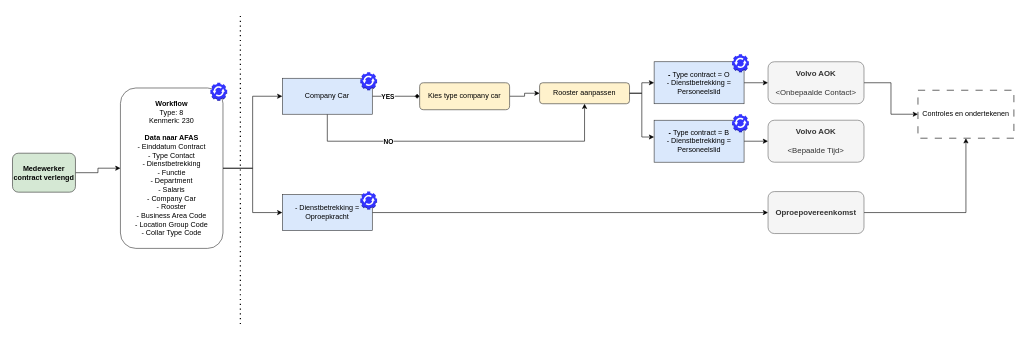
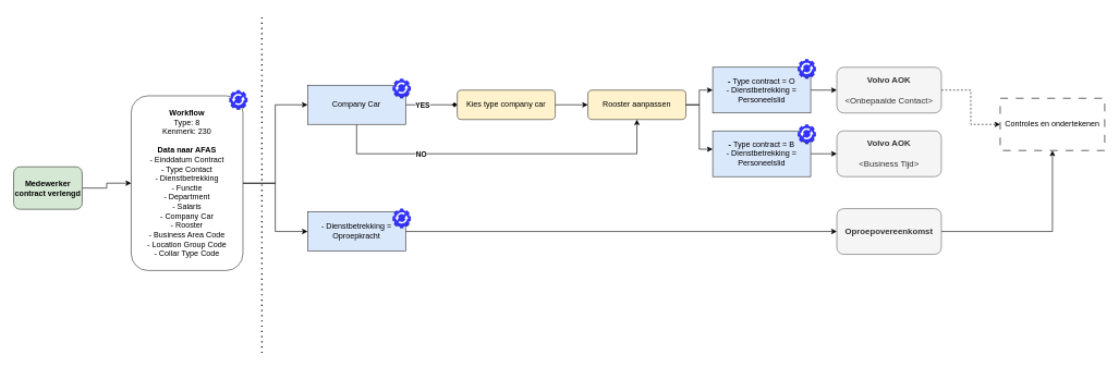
  <mxCell id="0" />
  <mxCell id="1" parent="0" />
  <mxCell id="2" style="edgeStyle=orthogonalEdgeStyle;rounded=0;orthogonalLoop=1;jettySize=auto;html=1;entryX=0;entryY=0.5;entryDx=0;entryDy=0;" parent="1" source="3" target="6" edge="1"><mxGeometry relative="1" as="geometry" /></mxCell>
  <mxCell id="3" value="&lt;div&gt;&lt;b&gt;&lt;br&gt;&lt;/b&gt;&lt;/div&gt;&lt;b&gt;Medewerker contract verlengd&lt;/b&gt;&lt;div&gt;&lt;br&gt;&lt;/div&gt;" style="rounded=1;whiteSpace=wrap;html=1;strokeColor=#333333;fillColor=#d5e8d4;" parent="1" vertex="1"><mxGeometry x="20" y="255" width="105" height="65" as="geometry" /></mxCell>
  <mxCell id="4" style="edgeStyle=orthogonalEdgeStyle;rounded=0;orthogonalLoop=1;jettySize=auto;html=1;entryX=0;entryY=0.5;entryDx=0;entryDy=0;" parent="1" source="6" target="22" edge="1"><mxGeometry relative="1" as="geometry" /></mxCell>
  <mxCell id="5" style="edgeStyle=orthogonalEdgeStyle;rounded=0;orthogonalLoop=1;jettySize=auto;html=1;" parent="1" source="6" target="12" edge="1"><mxGeometry relative="1" as="geometry" /></mxCell>
  <mxCell id="6" value="&lt;b&gt;Workflow&lt;/b&gt;&lt;div&gt;&lt;span style=&quot;background-color: initial;&quot;&gt;Type: 8&lt;/span&gt;&lt;br&gt;&lt;/div&gt;&lt;span style=&quot;background-color: initial;&quot;&gt;Kenmerk: 230&lt;/span&gt;&lt;div&gt;&lt;b&gt;&lt;br&gt;&lt;/b&gt;&lt;/div&gt;&lt;div&gt;&lt;b&gt;Data naar AFAS&lt;/b&gt;&lt;div&gt;&lt;div&gt;- Einddatum Contract&lt;/div&gt;&lt;div&gt;- Type Contact&lt;/div&gt;&lt;div&gt;&lt;span style=&quot;background-color: initial;&quot;&gt;- Dienstbetrekking&lt;/span&gt;&lt;/div&gt;&lt;div&gt;&lt;span style=&quot;background-color: initial;&quot;&gt;- Functie&lt;/span&gt;&lt;br&gt;&lt;/div&gt;&lt;/div&gt;&lt;div&gt;&lt;span style=&quot;background-color: initial;&quot;&gt;- Department&lt;/span&gt;&lt;/div&gt;&lt;div&gt;&lt;span style=&quot;background-color: initial;&quot;&gt;- Salaris&lt;/span&gt;&lt;/div&gt;&lt;div&gt;&lt;span style=&quot;background-color: initial;&quot;&gt;- Company Car&lt;/span&gt;&lt;/div&gt;&lt;div&gt;&lt;span style=&quot;background-color: initial;&quot;&gt;- Rooster&lt;/span&gt;&lt;/div&gt;&lt;/div&gt;&lt;div&gt;&lt;div&gt;&lt;span style=&quot;background-color: initial;&quot;&gt;- Business Area Code&lt;/span&gt;&lt;/div&gt;&lt;div&gt;&lt;span style=&quot;background-color: initial;&quot;&gt;- Location Group Code&lt;/span&gt;&lt;/div&gt;&lt;div&gt;&lt;span style=&quot;background-color: initial;&quot;&gt;- Collar Type Code&lt;/span&gt;&lt;/div&gt;&lt;/div&gt;" style="rounded=1;whiteSpace=wrap;html=1;strokeColor=#333333;" parent="1" vertex="1"><mxGeometry x="200" y="146.25" width="171" height="267.5" as="geometry" /></mxCell>
  <mxCell id="7" style="edgeStyle=orthogonalEdgeStyle;rounded=0;orthogonalLoop=1;jettySize=auto;html=1;entryX=0;entryY=0.5;entryDx=0;entryDy=0;" parent="1" source="8" target="14" edge="1"><mxGeometry relative="1" as="geometry" /></mxCell>
  <mxCell id="8" value="&lt;div&gt;&lt;b style=&quot;background-color: initial;&quot;&gt;- &lt;/b&gt;&lt;span style=&quot;background-color: initial;&quot;&gt;Type contract = O&lt;/span&gt;&lt;br&gt;&lt;/div&gt;&lt;div&gt;- Dienstbetrekking = Personeelslid&lt;/div&gt;&lt;div&gt;&lt;/div&gt;" style="rounded=0;whiteSpace=wrap;html=1;fillColor=#dae8fc;strokeColor=#333333;" parent="1" vertex="1"><mxGeometry x="1090" y="102.5" width="150" height="70" as="geometry" /></mxCell>
  <mxCell id="9" style="edgeStyle=orthogonalEdgeStyle;rounded=0;orthogonalLoop=1;jettySize=auto;html=1;" parent="1" source="10" target="17" edge="1"><mxGeometry relative="1" as="geometry" /></mxCell>
  <mxCell id="10" value="&lt;div&gt;&lt;b style=&quot;background-color: initial;&quot;&gt;- &lt;/b&gt;&lt;span style=&quot;background-color: initial;&quot;&gt;Type contract = B&lt;/span&gt;&lt;br&gt;&lt;/div&gt;&lt;div&gt;- Dienstbetrekking = Personeelslid&lt;/div&gt;&lt;div&gt;&lt;/div&gt;" style="rounded=0;whiteSpace=wrap;html=1;fillColor=#dae8fc;strokeColor=#333333;" parent="1" vertex="1"><mxGeometry x="1090" y="200" width="150" height="70" as="geometry" /></mxCell>
  <mxCell id="11" style="edgeStyle=orthogonalEdgeStyle;rounded=0;orthogonalLoop=1;jettySize=auto;html=1;" parent="1" source="12" target="16" edge="1"><mxGeometry relative="1" as="geometry" /></mxCell>
  <mxCell id="12" value="&lt;div&gt;&lt;span style=&quot;background-color: initial;&quot;&gt;- Dienstbetrekking = Oproepkracht&lt;/span&gt;&lt;br&gt;&lt;/div&gt;&lt;div&gt;&lt;/div&gt;" style="rounded=0;whiteSpace=wrap;html=1;fillColor=#dae8fc;strokeColor=#333333;" parent="1" vertex="1"><mxGeometry x="470" y="324" width="150" height="60" as="geometry" /></mxCell>
- <mxCell id="13" style="edgeStyle=orthogonalEdgeStyle;rounded=0;orthogonalLoop=1;jettySize=auto;html=1;" parent="1" source="14" target="34" edge="1"><mxGeometry relative="1" as="geometry" /></mxCell>
+ <mxCell id="13" style="edgeStyle=orthogonalEdgeStyle;rounded=0;orthogonalLoop=1;jettySize=auto;html=1;dashed=1;" parent="1" source="14" target="34" edge="1"><mxGeometry relative="1" as="geometry" /></mxCell>
  <mxCell id="14" value="&lt;b style=&quot;font-size: 13px;&quot;&gt;&lt;font style=&quot;font-size: 13px;&quot;&gt;Volvo AOK&lt;/font&gt;&lt;/b&gt;&lt;div style=&quot;font-size: 13px;&quot;&gt;&lt;b&gt;&lt;br&gt;&lt;/b&gt;&lt;div&gt;&amp;lt;Onbepaalde Contact&amp;gt;&lt;/div&gt;&lt;/div&gt;" style="rounded=1;whiteSpace=wrap;html=1;fillColor=#f5f5f5;fontColor=#333333;strokeColor=#666666;" parent="1" vertex="1"><mxGeometry x="1280" y="102.5" width="160" height="70" as="geometry" /></mxCell>
  <mxCell id="15" style="edgeStyle=orthogonalEdgeStyle;rounded=0;orthogonalLoop=1;jettySize=auto;html=1;entryX=0.5;entryY=1;entryDx=0;entryDy=0;" parent="1" source="16" target="34" edge="1"><mxGeometry relative="1" as="geometry" /></mxCell>
  <mxCell id="16" value="&lt;b style=&quot;font-size: 13px;&quot;&gt;&lt;font style=&quot;font-size: 13px;&quot;&gt;Oproepovereenkomst&lt;/font&gt;&lt;/b&gt;" style="rounded=1;whiteSpace=wrap;html=1;fillColor=#f5f5f5;fontColor=#333333;strokeColor=#666666;" parent="1" vertex="1"><mxGeometry x="1280" y="319" width="160" height="70" as="geometry" /></mxCell>
- <mxCell id="17" value="&lt;b style=&quot;font-size: 13px;&quot;&gt;&lt;font style=&quot;font-size: 13px;&quot;&gt;Volvo AOK&lt;/font&gt;&lt;/b&gt;&lt;div style=&quot;font-size: 13px;&quot;&gt;&lt;b&gt;&lt;br&gt;&lt;/b&gt;&lt;div&gt;&amp;lt;Bepaalde Tijd&amp;gt;&lt;/div&gt;&lt;/div&gt;" style="rounded=1;whiteSpace=wrap;html=1;fillColor=#f5f5f5;fontColor=#333333;strokeColor=#666666;" parent="1" vertex="1"><mxGeometry x="1280" y="200" width="160" height="70" as="geometry" /></mxCell>
+ <mxCell id="17" value="&lt;b style=&quot;font-size: 13px;&quot;&gt;&lt;font style=&quot;font-size: 13px;&quot;&gt;Volvo AOK&lt;/font&gt;&lt;/b&gt;&lt;div style=&quot;font-size: 13px;&quot;&gt;&lt;b&gt;&lt;br&gt;&lt;/b&gt;&lt;div&gt;&amp;lt;Business Tijd&amp;gt;&lt;/div&gt;&lt;/div&gt;" style="rounded=1;whiteSpace=wrap;html=1;fillColor=#f5f5f5;fontColor=#333333;strokeColor=#666666;" parent="1" vertex="1"><mxGeometry x="1280" y="200" width="160" height="70" as="geometry" /></mxCell>
  <mxCell id="18" style="edgeStyle=orthogonalEdgeStyle;rounded=0;orthogonalLoop=1;jettySize=auto;html=1;entryX=0;entryY=0.5;entryDx=0;entryDy=0;endArrow=diamond;" parent="1" source="22" target="24" edge="1"><mxGeometry relative="1" as="geometry" /></mxCell>
  <mxCell id="19" value="&lt;b&gt;YES&lt;/b&gt;" style="edgeLabel;html=1;align=center;verticalAlign=middle;resizable=0;points=[];" parent="18" vertex="1" connectable="0"><mxGeometry x="-0.367" relative="1" as="geometry"><mxPoint as="offset" /></mxGeometry></mxCell>
  <mxCell id="20" style="edgeStyle=orthogonalEdgeStyle;rounded=0;orthogonalLoop=1;jettySize=auto;html=1;entryX=0.5;entryY=1;entryDx=0;entryDy=0;" parent="1" source="22" target="26" edge="1"><mxGeometry relative="1" as="geometry"><Array as="points"><mxPoint x="545" y="235" /><mxPoint x="974" y="235" /></Array></mxGeometry></mxCell>
  <mxCell id="21" value="&lt;b&gt;NO&lt;/b&gt;" style="edgeLabel;html=1;align=center;verticalAlign=middle;resizable=0;points=[];" parent="20" vertex="1" connectable="0"><mxGeometry x="-0.429" relative="1" as="geometry"><mxPoint x="-7" as="offset" /></mxGeometry></mxCell>
  <mxCell id="22" value="&lt;div&gt;Company Car&lt;/div&gt;&lt;div&gt;&lt;/div&gt;" style="rounded=0;whiteSpace=wrap;html=1;fillColor=#dae8fc;strokeColor=#333333;" parent="1" vertex="1"><mxGeometry x="470" y="130" width="150" height="60" as="geometry" /></mxCell>
  <mxCell id="23" style="edgeStyle=orthogonalEdgeStyle;rounded=0;orthogonalLoop=1;jettySize=auto;html=1;" parent="1" source="24" target="26" edge="1"><mxGeometry relative="1" as="geometry" /></mxCell>
  <mxCell id="24" value="Kies type company car" style="rounded=1;whiteSpace=wrap;html=1;fillColor=#fff2cc;strokeColor=#333333;" parent="1" vertex="1"><mxGeometry x="699" y="137.5" width="150" height="45" as="geometry" /></mxCell>
  <mxCell id="25" style="edgeStyle=orthogonalEdgeStyle;rounded=0;orthogonalLoop=1;jettySize=auto;html=1;" parent="1" source="26" target="8" edge="1"><mxGeometry relative="1" as="geometry" /></mxCell>
- <mxCell id="26" value="Rooster aanpassen" style="rounded=1;whiteSpace=wrap;html=1;fillColor=#fff2cc;strokeColor=#333333;" parent="1" vertex="1"><mxGeometry x="899" y="137.5" width="150" height="35" as="geometry" /></mxCell>
+ <mxCell id="26" value="Rooster aanpassen" style="rounded=1;whiteSpace=wrap;html=1;fillColor=#fff2cc;strokeColor=#333333;" parent="1" vertex="1"><mxGeometry x="899" y="137.5" width="150" height="45" as="geometry" /></mxCell>
  <mxCell id="27" value="" style="endArrow=none;dashed=1;html=1;dashPattern=1 3;strokeWidth=2;rounded=0;" parent="1" edge="1"><mxGeometry width="50" height="50" relative="1" as="geometry"><mxPoint x="400" y="540" as="sourcePoint" /><mxPoint x="400" y="20" as="targetPoint" /></mxGeometry></mxCell>
  <mxCell id="28" style="edgeStyle=orthogonalEdgeStyle;rounded=0;orthogonalLoop=1;jettySize=auto;html=1;entryX=0;entryY=0.4;entryDx=0;entryDy=0;entryPerimeter=0;" parent="1" source="26" target="10" edge="1"><mxGeometry relative="1" as="geometry" /></mxCell>
  <mxCell id="29" value="" style="outlineConnect=0;dashed=0;verticalLabelPosition=bottom;verticalAlign=top;align=center;html=1;shape=mxgraph.aws3.automation;fillColor=#3333FF;strokeColor=#6c8ebf;" parent="1" vertex="1"><mxGeometry x="350" y="137.5" width="28" height="30" as="geometry" /></mxCell>
  <mxCell id="30" value="" style="outlineConnect=0;dashed=0;verticalLabelPosition=bottom;verticalAlign=top;align=center;html=1;shape=mxgraph.aws3.automation;fillColor=#3333FF;strokeColor=#6c8ebf;" parent="1" vertex="1"><mxGeometry x="600" y="120" width="28" height="30" as="geometry" /></mxCell>
  <mxCell id="31" value="" style="outlineConnect=0;dashed=0;verticalLabelPosition=bottom;verticalAlign=top;align=center;html=1;shape=mxgraph.aws3.automation;fillColor=#3333FF;strokeColor=#6c8ebf;" parent="1" vertex="1"><mxGeometry x="600" y="319" width="28" height="30" as="geometry" /></mxCell>
  <mxCell id="32" value="" style="outlineConnect=0;dashed=0;verticalLabelPosition=bottom;verticalAlign=top;align=center;html=1;shape=mxgraph.aws3.automation;fillColor=#3333FF;strokeColor=#6c8ebf;" parent="1" vertex="1"><mxGeometry x="1220" y="90" width="28" height="30" as="geometry" /></mxCell>
  <mxCell id="33" value="" style="outlineConnect=0;dashed=0;verticalLabelPosition=bottom;verticalAlign=top;align=center;html=1;shape=mxgraph.aws3.automation;fillColor=#3333FF;strokeColor=#6c8ebf;" parent="1" vertex="1"><mxGeometry x="1220" y="190" width="28" height="30" as="geometry" /></mxCell>
  <mxCell id="34" value="Controles en ondertekenen" style="rounded=0;whiteSpace=wrap;html=1;dashed=1;dashPattern=12 12;" parent="1" vertex="1"><mxGeometry x="1530" y="150" width="160" height="80" as="geometry" /></mxCell>
